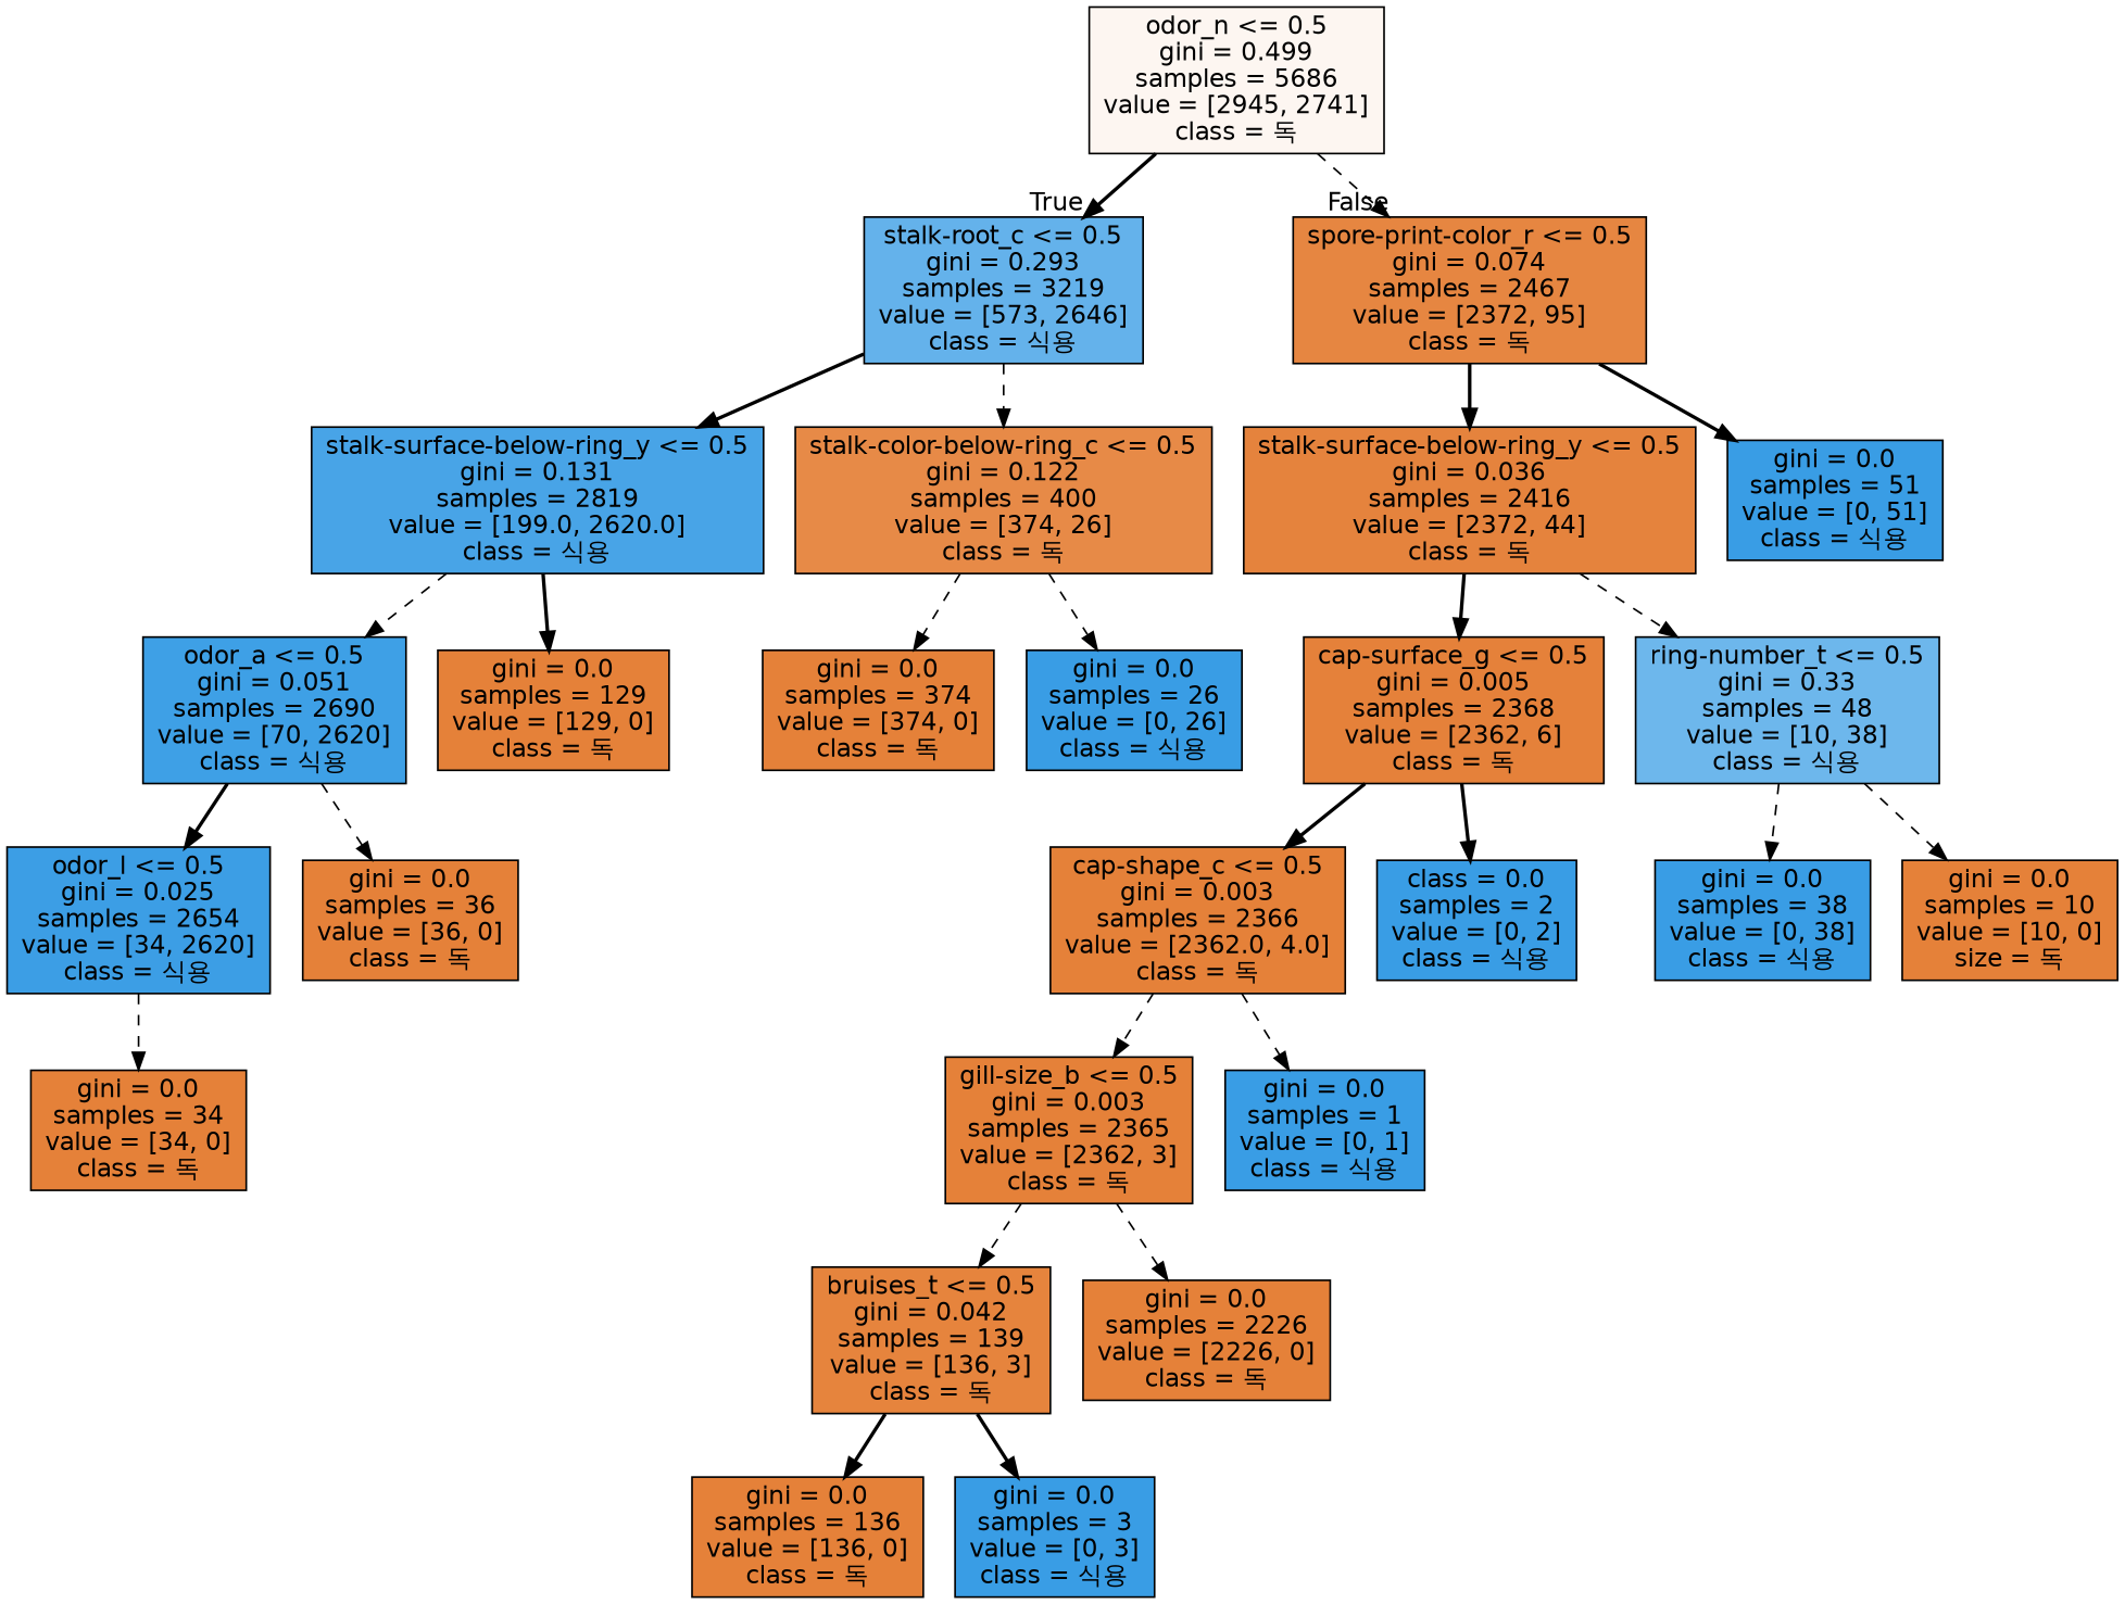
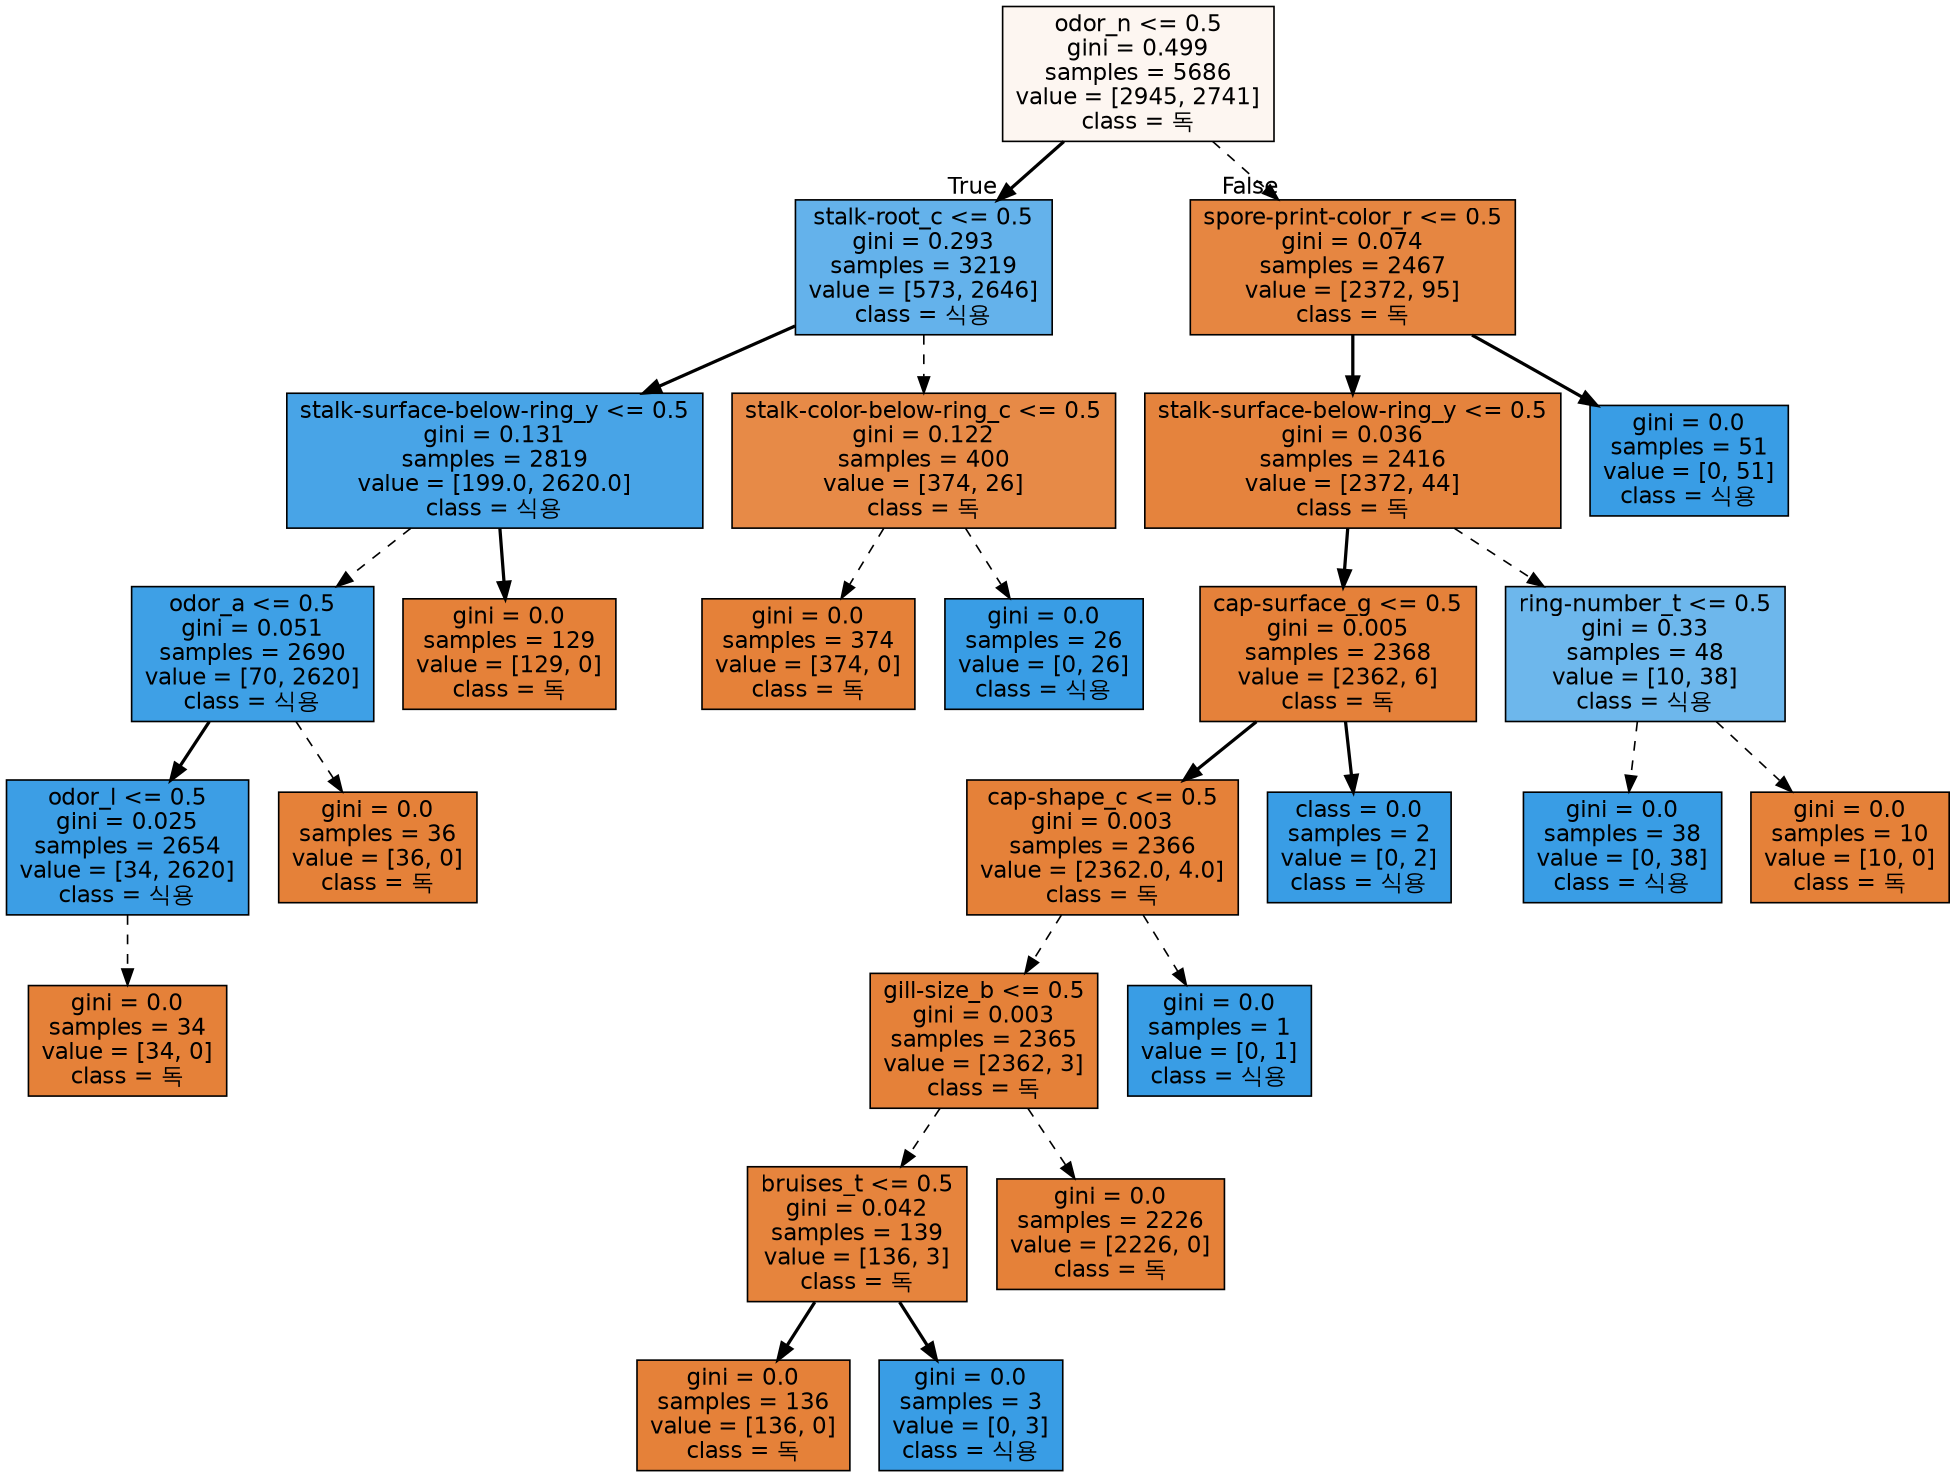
  digraph {
    node [color=black fillcolor="#e58139" fontname=helvetica shape=box style=filled]
    edge [fontname=helvetica style=dashed]
    n1 [fillcolor="#fdf6f1" label="odor_n <= 0.5\ngini = 0.499\nsamples = 5686\nvalue = [2945, 2741]\nclass = 독"]
    n2 [fillcolor="#64b2eb" label="stalk-root_c <= 0.5\ngini = 0.293\nsamples = 3219\nvalue = [573, 2646]\nclass = 식용"]
    n3 [fillcolor="#e68641" label="spore-print-color_r <= 0.5\ngini = 0.074\nsamples = 2467\nvalue = [2372, 95]\nclass = 독"]
    n4 [fillcolor="#48a4e7" label="stalk-surface-below-ring_y <= 0.5\ngini = 0.131\nsamples = 2819\nvalue = [199.0, 2620.0]\nclass = 식용"]
    n5 [fillcolor="#e78a47" label="stalk-color-below-ring_c <= 0.5\ngini = 0.122\nsamples = 400\nvalue = [374, 26]\nclass = 독"]
    n6 [fillcolor="#e5833d" label="stalk-surface-below-ring_y <= 0.5\ngini = 0.036\nsamples = 2416\nvalue = [2372, 44]\nclass = 독"]
    n7 [fillcolor="#399de5" label="gini = 0.0\nsamples = 51\nvalue = [0, 51]\nclass = 식용"]
    n8 [fillcolor="#3ea0e6" label="odor_a <= 0.5\ngini = 0.051\nsamples = 2690\nvalue = [70, 2620]\nclass = 식용"]
    n9 [label="gini = 0.0\nsamples = 129\nvalue = [129, 0]\nclass = 독"]
    n10 [label="gini = 0.0\nsamples = 374\nvalue = [374, 0]\nclass = 독"]
    n11 [fillcolor="#399de5" label="gini = 0.0\nsamples = 26\nvalue = [0, 26]\nclass = 식용"]
    n12 [fillcolor="#3c9ee5" label="odor_l <= 0.5\ngini = 0.025\nsamples = 2654\nvalue = [34, 2620]\nclass = 식용"]
    n13 [label="gini = 0.0\nsamples = 36\nvalue = [36, 0]\nclass = 독"]
    n14 [label="gini = 0.0\nsamples = 34\nvalue = [34, 0]\nclass = 독"]
    n15 [fillcolor="#e5813a" label="cap-surface_g <= 0.5\ngini = 0.005\nsamples = 2368\nvalue = [2362, 6]\nclass = 독"]
    n16 [fillcolor="#6db7ec" label="ring-number_t <= 0.5\ngini = 0.33\nsamples = 48\nvalue = [10, 38]\nclass = 식용"]
    n17 [label="cap-shape_c <= 0.5\ngini = 0.003\nsamples = 2366\nvalue = [2362.0, 4.0]\nclass = 독"]
    n18 [fillcolor="#399de5" label="class = 0.0\nsamples = 2\nvalue = [0, 2]\nclass = 식용"]
    n19 [fillcolor="#399de5" label="gini = 0.0\nsamples = 38\nvalue = [0, 38]\nclass = 식용"]
-   n20 [label="gini = 0.0\nsamples = 10\nvalue = [10, 0]\nsize = 독"]
+   n20 [label="gini = 0.0\nsamples = 10\nvalue = [10, 0]\nclass = 독"]
    n21 [label="gill-size_b <= 0.5\ngini = 0.003\nsamples = 2365\nvalue = [2362, 3]\nclass = 독"]
    n22 [fillcolor="#399de5" label="gini = 0.0\nsamples = 1\nvalue = [0, 1]\nclass = 식용"]
    n23 [fillcolor="#e6843d" label="bruises_t <= 0.5\ngini = 0.042\nsamples = 139\nvalue = [136, 3]\nclass = 독"]
    n24 [label="gini = 0.0\nsamples = 2226\nvalue = [2226, 0]\nclass = 독"]
    n25 [label="gini = 0.0\nsamples = 136\nvalue = [136, 0]\nclass = 독"]
    n26 [fillcolor="#399de5" label="gini = 0.0\nsamples = 3\nvalue = [0, 3]\nclass = 식용"]
    n1 -> n2 [headlabel=True labelangle=45 labeldistance=2.5 style=bold]
    n1 -> n3 [headlabel=False labelangle=-45 labeldistance=2.5]
    n2 -> n4 [style=bold]
    n2 -> n5
    n3 -> n6 [style=bold]
    n3 -> n7 [style=bold]
    n4 -> n8
    n4 -> n9 [style=bold]
    n5 -> n10
    n5 -> n11
    n6 -> n15 [style=bold]
    n6 -> n16
    n8 -> n12 [style=bold]
    n8 -> n13
    n12 -> n14
    n15 -> n17 [style=bold]
    n15 -> n18 [style=bold]
    n16 -> n19
    n16 -> n20
    n17 -> n21
    n17 -> n22
    n21 -> n23
    n21 -> n24
    n23 -> n25 [style=bold]
    n23 -> n26 [style=bold]
  }
